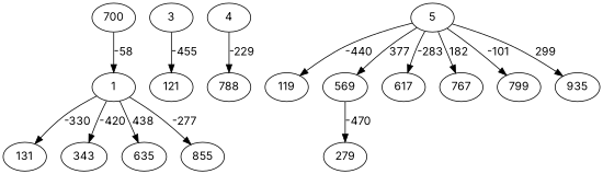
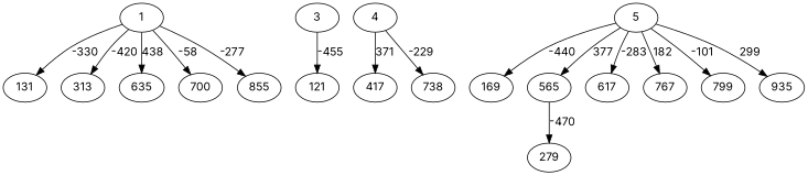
  digraph {
    fontname=Inter
    node [fontname=Inter]
    edge [fontname=Inter]
    1
    131
-   343
+   343 [label=313]
    635
    700
    855
    3
    121
    4
-   738 [label=788]
+   417
+   738
    5
-   169 [label=119]
-   569
+   169
+   569 [label=565]
    617
    767
    799
    935
    279
    1 -> 131 [label=-330]
    1 -> 343 [label=-420]
    1 -> 635 [label=438]
-   700 -> 1 [label=-58]
+   1 -> 700 [label=-58]
    1 -> 855 [label=-277]
    3 -> 121 [label=-455]
+   4 -> 417 [label=371]
    4 -> 738 [label=-229]
    5 -> 169 [label=-440]
    5 -> 569 [label=377]
    5 -> 617 [label=-283]
    5 -> 767 [label=182]
    5 -> 799 [label=-101]
    5 -> 935 [label=299]
    569 -> 279 [label=-470]
  }
